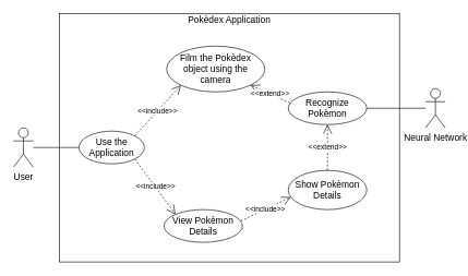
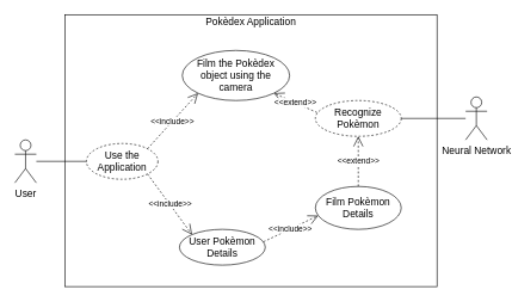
  <mxCell id="0" />
  <mxCell id="1" parent="0" />
  <mxCell id="2" value="" style="rounded=0;whiteSpace=wrap;html=1;" parent="1" vertex="1"><mxGeometry x="90" y="20" width="520" height="380" as="geometry" /></mxCell>
  <mxCell id="3" value="&lt;font style=&quot;font-size: 14px&quot;&gt;User&lt;/font&gt;" style="shape=umlActor;verticalLabelPosition=bottom;verticalAlign=top;html=1;outlineConnect=0;" parent="1" vertex="1"><mxGeometry x="20" y="195" width="30" height="60" as="geometry" /></mxCell>
- <mxCell id="4" value="&lt;font&gt;&lt;font style=&quot;font-size: 14px&quot;&gt;View Pokèmon&lt;br&gt;Details&lt;/font&gt;&lt;br&gt;&lt;/font&gt;" style="ellipse;whiteSpace=wrap;html=1;" parent="1" vertex="1"><mxGeometry x="250" y="320" width="120" height="50" as="geometry" /></mxCell>
+ <mxCell id="4" value="&lt;font&gt;&lt;font style=&quot;font-size: 14px&quot;&gt;User Pokèmon&lt;br&gt;Details&lt;/font&gt;&lt;br&gt;&lt;/font&gt;" style="ellipse;whiteSpace=wrap;html=1;" parent="1" vertex="1"><mxGeometry x="250" y="320" width="120" height="50" as="geometry" /></mxCell>
  <mxCell id="5" value="&lt;font&gt;&lt;font style=&quot;font-size: 14px&quot;&gt;Film the Pokèdex object using the camera&lt;/font&gt;&lt;br&gt;&lt;/font&gt;" style="ellipse;whiteSpace=wrap;html=1;" parent="1" vertex="1"><mxGeometry x="254" y="70" width="150" height="70" as="geometry" /></mxCell>
- <mxCell id="6" value="&lt;font&gt;&lt;font style=&quot;font-size: 14px&quot;&gt;Recognize Pokèmon&lt;/font&gt;&lt;br&gt;&lt;/font&gt;" style="ellipse;whiteSpace=wrap;html=1;" parent="1" vertex="1"><mxGeometry x="440" y="140" width="120" height="50" as="geometry" /></mxCell>
- <mxCell id="7" value="&lt;font&gt;&lt;font style=&quot;font-size: 14px&quot;&gt;Use the Application&lt;/font&gt;&lt;br&gt;&lt;/font&gt;" style="ellipse;whiteSpace=wrap;html=1;" parent="1" vertex="1"><mxGeometry x="120" y="200" width="100" height="50" as="geometry" /></mxCell>
+ <mxCell id="6" value="&lt;font&gt;&lt;font style=&quot;font-size: 14px&quot;&gt;Recognize Pokèmon&lt;/font&gt;&lt;br&gt;&lt;/font&gt;" style="ellipse;whiteSpace=wrap;html=1;dashed=1;" parent="1" vertex="1"><mxGeometry x="440" y="140" width="120" height="50" as="geometry" /></mxCell>
+ <mxCell id="7" value="&lt;font&gt;&lt;font style=&quot;font-size: 14px&quot;&gt;Use the Application&lt;/font&gt;&lt;br&gt;&lt;/font&gt;" style="ellipse;whiteSpace=wrap;html=1;dashed=1;" parent="1" vertex="1"><mxGeometry x="120" y="200" width="100" height="50" as="geometry" /></mxCell>
  <mxCell id="8" value="&lt;font style=&quot;font-size: 14px&quot;&gt;Neural Network&lt;/font&gt;" style="shape=umlActor;verticalLabelPosition=bottom;verticalAlign=top;html=1;outlineConnect=0;" parent="1" vertex="1"><mxGeometry x="650" y="135" width="30" height="60" as="geometry" /></mxCell>
- <mxCell id="9" value="&lt;font&gt;&lt;font style=&quot;font-size: 14px&quot;&gt;Show Pokèmon Details&lt;/font&gt;&lt;br&gt;&lt;/font&gt;" style="ellipse;whiteSpace=wrap;html=1;" parent="1" vertex="1"><mxGeometry x="440" y="260" width="120" height="60" as="geometry" /></mxCell>
+ <mxCell id="9" value="&lt;font&gt;&lt;font style=&quot;font-size: 14px&quot;&gt;Film Pokèmon Details&lt;/font&gt;&lt;br&gt;&lt;/font&gt;" style="ellipse;whiteSpace=wrap;html=1;" parent="1" vertex="1"><mxGeometry x="440" y="260" width="120" height="60" as="geometry" /></mxCell>
  <mxCell id="10" value="&amp;lt;&amp;lt;include&amp;gt;&amp;gt;" style="endArrow=open;endSize=12;dashed=1;html=1;rounded=0;exitX=1;exitY=1;exitDx=0;exitDy=0;entryX=0;entryY=0;entryDx=0;entryDy=0;" parent="1" source="7" target="4" edge="1"><mxGeometry width="160" relative="1" as="geometry"><mxPoint x="370" y="230" as="sourcePoint" /><mxPoint x="430" y="230" as="targetPoint" /></mxGeometry></mxCell>
  <mxCell id="11" value="" style="endArrow=none;html=1;rounded=0;entryX=0;entryY=0.5;entryDx=0;entryDy=0;" parent="1" target="7" edge="1"><mxGeometry width="50" height="50" relative="1" as="geometry"><mxPoint x="50" y="225" as="sourcePoint" /><mxPoint x="110" y="130" as="targetPoint" /></mxGeometry></mxCell>
  <mxCell id="12" value="" style="endArrow=none;html=1;rounded=0;exitX=1;exitY=0.5;exitDx=0;exitDy=0;" parent="1" source="6" target="8" edge="1"><mxGeometry width="50" height="50" relative="1" as="geometry"><mxPoint x="570" y="159.71" as="sourcePoint" /><mxPoint x="720" y="160" as="targetPoint" /></mxGeometry></mxCell>
  <mxCell id="13" value="&amp;lt;&amp;lt;include&amp;gt;&amp;gt;" style="endArrow=open;endSize=12;dashed=1;html=1;rounded=0;exitX=1;exitY=0;exitDx=0;exitDy=0;entryX=0;entryY=1;entryDx=0;entryDy=0;" parent="1" source="7" target="5" edge="1"><mxGeometry width="160" relative="1" as="geometry"><mxPoint x="195.143" y="69.998" as="sourcePoint" /><mxPoint x="240.001" y="149.189" as="targetPoint" /></mxGeometry></mxCell>
  <mxCell id="14" value="&amp;lt;&amp;lt;extend&amp;gt;&amp;gt;" style="endArrow=open;endSize=12;dashed=1;html=1;rounded=0;exitX=0.02;exitY=0.336;exitDx=0;exitDy=0;entryX=1;entryY=1;entryDx=0;entryDy=0;exitPerimeter=0;" parent="1" source="6" target="5" edge="1"><mxGeometry width="160" relative="1" as="geometry"><mxPoint x="357.76" y="152.88" as="sourcePoint" /><mxPoint x="440" y="120" as="targetPoint" /></mxGeometry></mxCell>
  <mxCell id="15" value="&lt;font style=&quot;font-size: 14px&quot;&gt;Pokèdex Application&lt;/font&gt;" style="text;html=1;strokeColor=none;fillColor=none;align=center;verticalAlign=middle;whiteSpace=wrap;rounded=0;" parent="1" vertex="1"><mxGeometry x="285" y="20" width="130" height="20" as="geometry" /></mxCell>
  <mxCell id="16" value="&amp;lt;&amp;lt;extend&amp;gt;&amp;gt;" style="endArrow=open;endSize=12;dashed=1;html=1;rounded=0;exitX=0.5;exitY=0;exitDx=0;exitDy=0;entryX=0.5;entryY=1;entryDx=0;entryDy=0;" parent="1" source="9" target="6" edge="1"><mxGeometry width="160" relative="1" as="geometry"><mxPoint x="455" y="211.8" as="sourcePoint" /><mxPoint x="379.72" y="255" as="targetPoint" /></mxGeometry></mxCell>
  <mxCell id="17" value="&amp;lt;&amp;lt;include&amp;gt;&amp;gt;" style="endArrow=open;endSize=12;dashed=1;html=1;rounded=0;exitX=0.979;exitY=0.348;exitDx=0;exitDy=0;entryX=0.033;entryY=0.68;entryDx=0;entryDy=0;entryPerimeter=0;exitPerimeter=0;" parent="1" source="4" target="9" edge="1"><mxGeometry width="160" relative="1" as="geometry"><mxPoint x="359.997" y="209.997" as="sourcePoint" /><mxPoint x="421.904" y="294.783" as="targetPoint" /></mxGeometry></mxCell>
